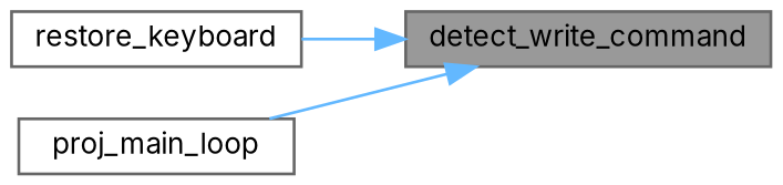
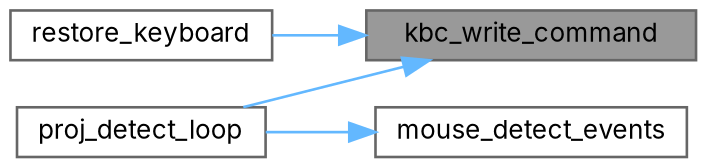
  digraph {
    fontname=Inter
    rankdir=RL
    node [color=grey40 fillcolor=white fontname=Inter fontsize=10 shape=box style=filled]
    edge [color=steelblue1 dir=back fontname=Inter fontsize=10 labelfontname=Helvetica labelfontsize=10 style=solid]
-   n1 [color=gray40 fillcolor=grey60 fontcolor=black height=0.2 label=detect_write_command width=0.4]
+   n1 [color=gray40 fillcolor=grey60 fontcolor=black height=0.2 label=kbc_write_command width=0.4]
    n2 [height=0.2 label=restore_keyboard width=0.4]
-   n3 [height=0.2 label=proj_main_loop width=0.4]
+   n3 [height=0.2 label=proj_detect_loop width=0.4]
+   n4 [height=0.2 label=mouse_detect_events width=0.4]
    n1 -> n2
    n1 -> n3
+   n4 -> n3
  }
